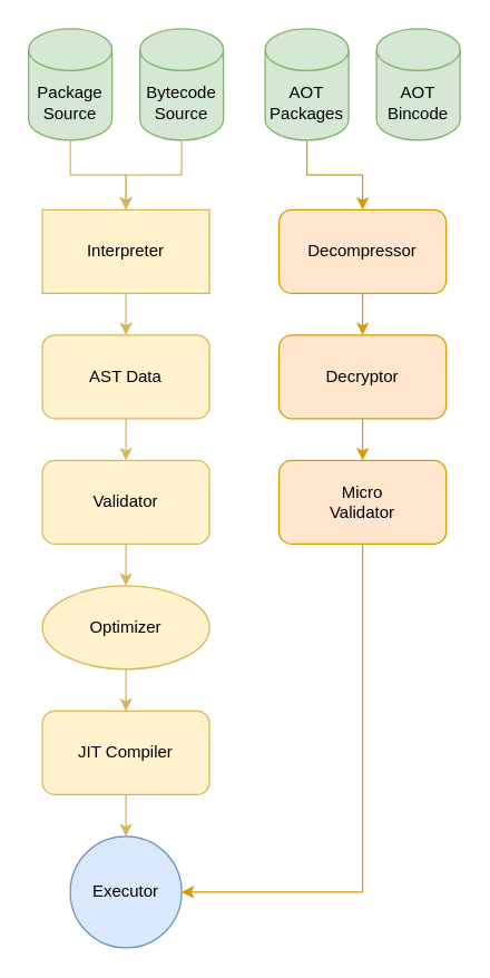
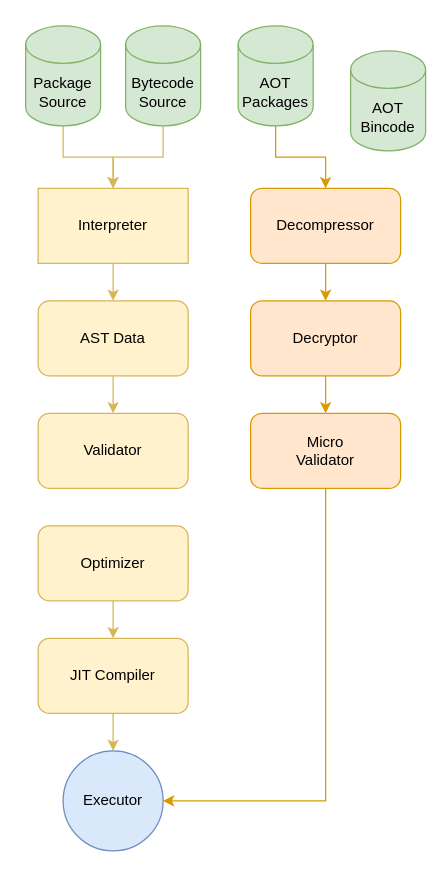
  <mxCell id="0" />
  <mxCell id="1" parent="0" />
  <mxCell id="2" style="edgeStyle=orthogonalEdgeStyle;rounded=0;orthogonalLoop=1;jettySize=auto;html=1;exitX=0.5;exitY=1;exitDx=0;exitDy=0;exitPerimeter=0;entryX=0.5;entryY=0;entryDx=0;entryDy=0;fillColor=#fff2cc;strokeColor=#d6b656;" edge="1" parent="1" source="3" target="7"><mxGeometry relative="1" as="geometry" /></mxCell>
  <mxCell id="3" value="Package&lt;br&gt;Source" style="shape=cylinder3;whiteSpace=wrap;html=1;boundedLbl=1;backgroundOutline=1;size=15;fillColor=#d5e8d4;strokeColor=#82b366;" vertex="1" parent="1"><mxGeometry x="20" y="20" width="60" height="80" as="geometry" /></mxCell>
  <mxCell id="4" style="edgeStyle=orthogonalEdgeStyle;rounded=0;orthogonalLoop=1;jettySize=auto;html=1;exitX=0.5;exitY=1;exitDx=0;exitDy=0;exitPerimeter=0;entryX=0.5;entryY=0;entryDx=0;entryDy=0;fillColor=#fff2cc;strokeColor=#d6b656;" edge="1" parent="1" source="5" target="7"><mxGeometry relative="1" as="geometry" /></mxCell>
  <mxCell id="5" value="Bytecode&lt;br&gt;Source" style="shape=cylinder3;whiteSpace=wrap;html=1;boundedLbl=1;backgroundOutline=1;size=15;fillColor=#d5e8d4;strokeColor=#82b366;" vertex="1" parent="1"><mxGeometry x="100" y="20" width="60" height="80" as="geometry" /></mxCell>
  <mxCell id="6" style="edgeStyle=orthogonalEdgeStyle;rounded=0;orthogonalLoop=1;jettySize=auto;html=1;exitX=0.5;exitY=1;exitDx=0;exitDy=0;entryX=0.5;entryY=0;entryDx=0;entryDy=0;fillColor=#fff2cc;strokeColor=#d6b656;" edge="1" parent="1" source="7" target="16"><mxGeometry relative="1" as="geometry" /></mxCell>
  <mxCell id="7" value="Interpreter" style="whiteSpace=wrap;html=1;fillColor=#fff2cc;strokeColor=#d6b656;rounded=0;" vertex="1" parent="1"><mxGeometry x="30" y="150" width="120" height="60" as="geometry" /></mxCell>
  <mxCell id="8" style="edgeStyle=orthogonalEdgeStyle;rounded=0;orthogonalLoop=1;jettySize=auto;html=1;exitX=0.5;exitY=1;exitDx=0;exitDy=0;exitPerimeter=0;entryX=0.5;entryY=0;entryDx=0;entryDy=0;fillColor=#ffe6cc;strokeColor=#d79b00;" edge="1" parent="1" source="9" target="12"><mxGeometry relative="1" as="geometry" /></mxCell>
  <mxCell id="9" value="AOT&lt;br&gt;Packages" style="shape=cylinder3;whiteSpace=wrap;html=1;boundedLbl=1;backgroundOutline=1;size=15;fillColor=#d5e8d4;strokeColor=#82b366;" vertex="1" parent="1"><mxGeometry x="190" y="20" width="60" height="80" as="geometry" /></mxCell>
- <mxCell id="10" value="AOT&lt;br&gt;Bincode" style="shape=cylinder3;whiteSpace=wrap;html=1;boundedLbl=1;backgroundOutline=1;size=15;fillColor=#d5e8d4;strokeColor=#82b366;" vertex="1" parent="1"><mxGeometry x="270" y="20" width="60" height="80" as="geometry" /></mxCell>
+ <mxCell id="10" value="AOT&lt;br&gt;Bincode" style="shape=cylinder3;whiteSpace=wrap;html=1;boundedLbl=1;backgroundOutline=1;size=15;fillColor=#d5e8d4;strokeColor=#82b366;" vertex="1" parent="1"><mxGeometry x="280" y="40" width="60" height="80" as="geometry" /></mxCell>
  <mxCell id="11" style="edgeStyle=orthogonalEdgeStyle;rounded=0;orthogonalLoop=1;jettySize=auto;html=1;exitX=0.5;exitY=1;exitDx=0;exitDy=0;entryX=0.5;entryY=0;entryDx=0;entryDy=0;fillColor=#ffe6cc;strokeColor=#d79b00;" edge="1" parent="1" source="12" target="14"><mxGeometry relative="1" as="geometry" /></mxCell>
  <mxCell id="12" value="Decompressor" style="rounded=1;whiteSpace=wrap;html=1;fillColor=#ffe6cc;strokeColor=#d79b00;" vertex="1" parent="1"><mxGeometry x="200" y="150" width="120" height="60" as="geometry" /></mxCell>
  <mxCell id="13" style="edgeStyle=orthogonalEdgeStyle;rounded=0;orthogonalLoop=1;jettySize=auto;html=1;exitX=0.5;exitY=1;exitDx=0;exitDy=0;fillColor=#ffe6cc;strokeColor=#d79b00;" edge="1" parent="1" source="14" target="24"><mxGeometry relative="1" as="geometry" /></mxCell>
  <mxCell id="14" value="Decryptor" style="rounded=1;whiteSpace=wrap;html=1;fillColor=#ffe6cc;strokeColor=#d79b00;" vertex="1" parent="1"><mxGeometry x="200" y="240" width="120" height="60" as="geometry" /></mxCell>
  <mxCell id="15" style="edgeStyle=orthogonalEdgeStyle;rounded=0;orthogonalLoop=1;jettySize=auto;html=1;exitX=0.5;exitY=1;exitDx=0;exitDy=0;entryX=0.5;entryY=0;entryDx=0;entryDy=0;fillColor=#fff2cc;strokeColor=#d6b656;" edge="1" parent="1" source="16" target="18"><mxGeometry relative="1" as="geometry" /></mxCell>
  <mxCell id="16" value="AST Data" style="rounded=1;whiteSpace=wrap;html=1;fillColor=#fff2cc;strokeColor=#d6b656;" vertex="1" parent="1"><mxGeometry x="30" y="240" width="120" height="60" as="geometry" /></mxCell>
- <mxCell id="17" style="edgeStyle=orthogonalEdgeStyle;rounded=0;orthogonalLoop=1;jettySize=auto;html=1;entryX=0.5;entryY=0;entryDx=0;entryDy=0;fillColor=#fff2cc;strokeColor=#d6b656;" edge="1" parent="1" source="18" target="20"><mxGeometry relative="1" as="geometry" /></mxCell>
  <mxCell id="18" value="Validator" style="rounded=1;whiteSpace=wrap;html=1;fillColor=#fff2cc;strokeColor=#d6b656;" vertex="1" parent="1"><mxGeometry x="30" y="330" width="120" height="60" as="geometry" /></mxCell>
  <mxCell id="19" style="edgeStyle=orthogonalEdgeStyle;rounded=0;orthogonalLoop=1;jettySize=auto;html=1;entryX=0.5;entryY=0;entryDx=0;entryDy=0;fillColor=#fff2cc;strokeColor=#d6b656;" edge="1" parent="1" source="20" target="22"><mxGeometry relative="1" as="geometry" /></mxCell>
- <mxCell id="20" value="Optimizer" style="ellipse;whiteSpace=wrap;html=1;fillColor=#fff2cc;strokeColor=#d6b656;" vertex="1" parent="1"><mxGeometry x="30" y="420" width="120" height="60" as="geometry" /></mxCell>
+ <mxCell id="20" value="Optimizer" style="rounded=1;whiteSpace=wrap;html=1;fillColor=#fff2cc;strokeColor=#d6b656;" vertex="1" parent="1"><mxGeometry x="30" y="420" width="120" height="60" as="geometry" /></mxCell>
  <mxCell id="21" style="edgeStyle=orthogonalEdgeStyle;rounded=0;orthogonalLoop=1;jettySize=auto;html=1;exitX=0.5;exitY=1;exitDx=0;exitDy=0;entryX=0.5;entryY=0;entryDx=0;entryDy=0;fillColor=#fff2cc;strokeColor=#d6b656;" edge="1" parent="1" source="22" target="25"><mxGeometry relative="1" as="geometry" /></mxCell>
  <mxCell id="22" value="JIT Compiler" style="rounded=1;whiteSpace=wrap;html=1;fillColor=#fff2cc;strokeColor=#d6b656;" vertex="1" parent="1"><mxGeometry x="30" y="510" width="120" height="60" as="geometry" /></mxCell>
  <mxCell id="23" style="edgeStyle=orthogonalEdgeStyle;rounded=0;orthogonalLoop=1;jettySize=auto;html=1;entryX=1;entryY=0.5;entryDx=0;entryDy=0;fillColor=#ffe6cc;strokeColor=#d79b00;exitX=0.5;exitY=1;exitDx=0;exitDy=0;" edge="1" parent="1" source="24" target="25"><mxGeometry relative="1" as="geometry"><mxPoint x="150" y="630" as="targetPoint" /><Array as="points"><mxPoint x="260" y="640" /></Array></mxGeometry></mxCell>
  <mxCell id="24" value="Micro&lt;br&gt;Validator" style="rounded=1;whiteSpace=wrap;html=1;fillColor=#ffe6cc;strokeColor=#d79b00;" vertex="1" parent="1"><mxGeometry x="200" y="330" width="120" height="60" as="geometry" /></mxCell>
  <mxCell id="25" value="Executor" style="ellipse;whiteSpace=wrap;html=1;aspect=fixed;fillColor=#dae8fc;strokeColor=#6c8ebf;" vertex="1" parent="1"><mxGeometry x="50" y="600" width="80" height="80" as="geometry" /></mxCell>
